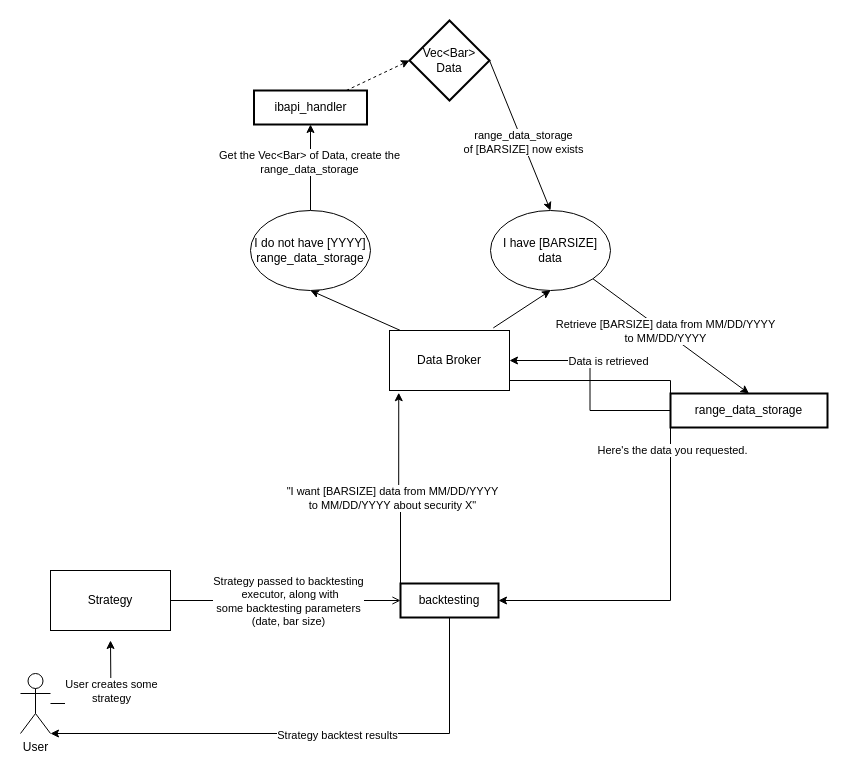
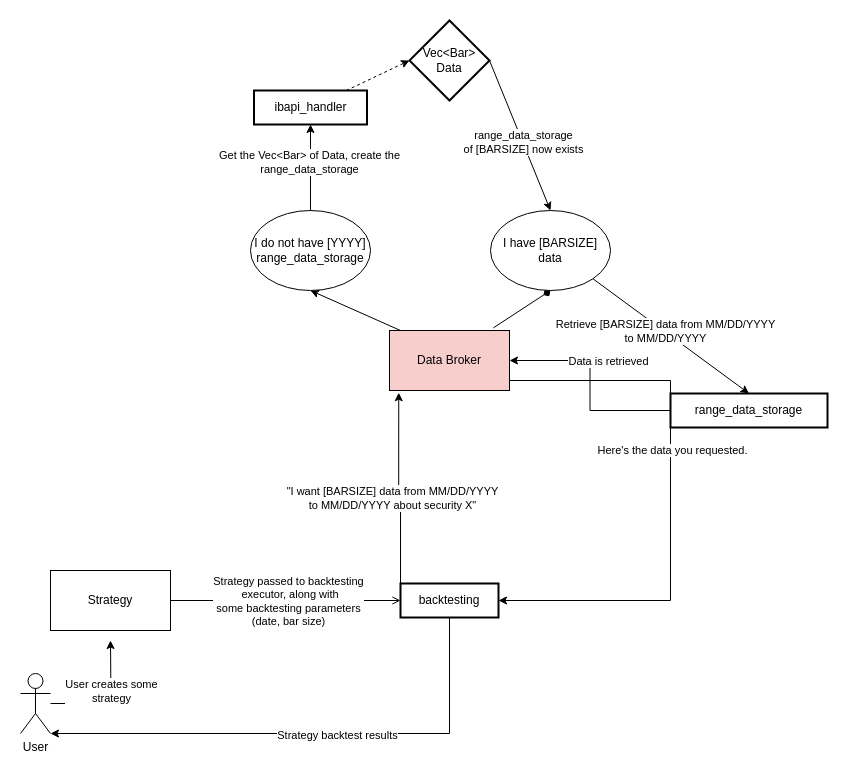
  <mxCell id="0" />
  <mxCell id="1" parent="0" />
  <mxCell id="2" style="edgeStyle=orthogonalEdgeStyle;rounded=0;orthogonalLoop=1;jettySize=auto;html=1;exitX=0.5;exitY=0;exitDx=0;exitDy=0;" edge="1" parent="1" source="5"><mxGeometry relative="1" as="geometry"><mxPoint x="449.31" y="583.276" as="targetPoint" /></mxGeometry></mxCell>
  <mxCell id="3" style="edgeStyle=orthogonalEdgeStyle;rounded=0;orthogonalLoop=1;jettySize=auto;html=1;entryX=1;entryY=1;entryDx=0;entryDy=0;entryPerimeter=0;" edge="1" parent="1" source="5" target="18"><mxGeometry relative="1" as="geometry"><mxPoint x="90" y="750" as="targetPoint" /><Array as="points"><mxPoint x="449" y="733" /></Array></mxGeometry></mxCell>
  <mxCell id="4" value="&lt;div&gt;Strategy backtest results&lt;/div&gt;" style="edgeLabel;html=1;align=center;verticalAlign=middle;resizable=0;points=[];" vertex="1" connectable="0" parent="3"><mxGeometry x="-0.109" y="1" relative="1" as="geometry"><mxPoint as="offset" /></mxGeometry></mxCell>
  <mxCell id="5" value="backtesting" style="whiteSpace=wrap;strokeWidth=2;" parent="1" vertex="1"><mxGeometry x="400" y="583" width="98" height="34" as="geometry" /></mxCell>
  <mxCell id="6" value="" style="rounded=0;orthogonalLoop=1;jettySize=auto;html=1;entryX=0;entryY=0.5;entryDx=0;entryDy=0;dashed=1;" edge="1" parent="1" source="7" target="32"><mxGeometry relative="1" as="geometry" /></mxCell>
  <mxCell id="7" value="ibapi_handler" style="whiteSpace=wrap;strokeWidth=2;" parent="1" vertex="1"><mxGeometry x="253.5" y="90" width="113" height="34" as="geometry" /></mxCell>
  <mxCell id="8" style="edgeStyle=orthogonalEdgeStyle;rounded=0;orthogonalLoop=1;jettySize=auto;html=1;entryX=0;entryY=0;entryDx=0;entryDy=0;startArrow=classic;startFill=1;endArrow=none;endFill=0;exitX=0.077;exitY=1.037;exitDx=0;exitDy=0;exitPerimeter=0;" edge="1" parent="1" source="21" target="5"><mxGeometry relative="1" as="geometry" /></mxCell>
  <mxCell id="9" value="&lt;div&gt;&quot;I want [BARSIZE] data from MM/DD/YYYY&lt;/div&gt;&lt;div&gt;to MM/DD/YYYY about security X&quot;&lt;br&gt;&lt;/div&gt;" style="edgeLabel;html=1;align=center;verticalAlign=middle;resizable=0;points=[];" vertex="1" connectable="0" parent="8"><mxGeometry x="0.129" y="1" relative="1" as="geometry"><mxPoint x="-10" y="-2" as="offset" /></mxGeometry></mxCell>
  <mxCell id="10" style="edgeStyle=orthogonalEdgeStyle;rounded=0;orthogonalLoop=1;jettySize=auto;html=1;entryX=1;entryY=0.5;entryDx=0;entryDy=0;" edge="1" parent="1" source="12" target="21"><mxGeometry relative="1" as="geometry" /></mxCell>
  <mxCell id="11" value="Data is retrieved" style="edgeLabel;html=1;align=center;verticalAlign=middle;resizable=0;points=[];" vertex="1" connectable="0" parent="10"><mxGeometry x="0.319" y="-1" relative="1" as="geometry"><mxPoint x="26" y="1" as="offset" /></mxGeometry></mxCell>
  <mxCell id="12" value="range_data_storage" style="whiteSpace=wrap;strokeWidth=2;" parent="1" vertex="1"><mxGeometry x="670" y="393" width="157" height="34" as="geometry" /></mxCell>
  <mxCell id="13" style="edgeStyle=orthogonalEdgeStyle;rounded=0;orthogonalLoop=1;jettySize=auto;html=1;entryX=0;entryY=0.5;entryDx=0;entryDy=0;endArrow=open;" edge="1" parent="1" source="15" target="5"><mxGeometry relative="1" as="geometry" /></mxCell>
  <mxCell id="14" value="&lt;div&gt;Strategy passed to backtesting&lt;/div&gt;&lt;div&gt;&amp;nbsp;executor, along with&lt;/div&gt;&lt;div&gt;some backtesting parameters&lt;/div&gt;&lt;div&gt;(date, bar size)&lt;br&gt;&lt;/div&gt;" style="edgeLabel;html=1;align=center;verticalAlign=middle;resizable=0;points=[];" vertex="1" connectable="0" parent="13"><mxGeometry x="0.076" y="1" relative="1" as="geometry"><mxPoint x="-7" y="1" as="offset" /></mxGeometry></mxCell>
  <mxCell id="15" value="&lt;div&gt;Strategy&lt;/div&gt;" style="rounded=0;whiteSpace=wrap;html=1;" vertex="1" parent="1"><mxGeometry x="50" y="570" width="120" height="60" as="geometry" /></mxCell>
  <mxCell id="16" style="edgeStyle=orthogonalEdgeStyle;rounded=0;orthogonalLoop=1;jettySize=auto;html=1;" edge="1" parent="1" source="18"><mxGeometry relative="1" as="geometry"><mxPoint x="110" y="640" as="targetPoint" /></mxGeometry></mxCell>
  <mxCell id="17" value="&lt;div&gt;User creates some&lt;/div&gt;&lt;div&gt;strategy&lt;br&gt;&lt;/div&gt;" style="edgeLabel;html=1;align=center;verticalAlign=middle;resizable=0;points=[];" vertex="1" connectable="0" parent="16"><mxGeometry x="-0.072" y="-1" relative="1" as="geometry"><mxPoint x="3" y="-14" as="offset" /></mxGeometry></mxCell>
  <mxCell id="18" value="&lt;div&gt;User&lt;/div&gt;&lt;div&gt;&lt;br&gt;&lt;/div&gt;" style="shape=umlActor;verticalLabelPosition=bottom;verticalAlign=top;html=1;outlineConnect=0;" vertex="1" parent="1"><mxGeometry y="673" width="30" height="60" as="geometry" x="20" /></mxCell>
  <mxCell id="19" style="edgeStyle=orthogonalEdgeStyle;rounded=0;orthogonalLoop=1;jettySize=auto;html=1;exitX=1;exitY=0.75;exitDx=0;exitDy=0;entryX=1;entryY=0.5;entryDx=0;entryDy=0;" edge="1" parent="1" source="21" target="5"><mxGeometry relative="1" as="geometry"><Array as="points"><mxPoint x="509" y="380" /><mxPoint x="670" y="380" /><mxPoint x="670" y="600" /></Array></mxGeometry></mxCell>
  <mxCell id="20" value="Here's the data you requested." style="edgeLabel;html=1;align=center;verticalAlign=middle;resizable=0;points=[];" vertex="1" connectable="0" parent="19"><mxGeometry x="-0.158" y="1" relative="1" as="geometry"><mxPoint as="offset" /></mxGeometry></mxCell>
- <mxCell id="21" value="&lt;div&gt;Data Broker&lt;/div&gt;" style="rounded=0;whiteSpace=wrap;html=1;" vertex="1" parent="1"><mxGeometry x="389" y="330" width="120" height="60" as="geometry" /></mxCell>
+ <mxCell id="21" value="&lt;div&gt;Data Broker&lt;/div&gt;" style="rounded=0;whiteSpace=wrap;html=1;fillColor=#f8cecc;" vertex="1" parent="1"><mxGeometry x="389" y="330" width="120" height="60" as="geometry" /></mxCell>
  <mxCell id="22" value="" style="endArrow=classic;html=1;rounded=0;entryX=0.5;entryY=1;entryDx=0;entryDy=0;" edge="1" parent="1" target="25"><mxGeometry width="50" height="50" relative="1" as="geometry"><mxPoint x="400" y="330" as="sourcePoint" /><mxPoint x="300" y="210" as="targetPoint" /></mxGeometry></mxCell>
  <mxCell id="23" style="edgeStyle=orthogonalEdgeStyle;rounded=0;orthogonalLoop=1;jettySize=auto;html=1;entryX=0.5;entryY=1;entryDx=0;entryDy=0;" edge="1" parent="1" source="25" target="7"><mxGeometry relative="1" as="geometry" /></mxCell>
  <mxCell id="24" value="&lt;div&gt;Get the Vec&amp;lt;Bar&amp;gt; of Data, create the &lt;br&gt;&lt;/div&gt;&lt;div&gt;range_data_storage&lt;/div&gt;" style="edgeLabel;html=1;align=center;verticalAlign=middle;resizable=0;points=[];" vertex="1" connectable="0" parent="23"><mxGeometry x="0.135" y="2" relative="1" as="geometry"><mxPoint as="offset" /></mxGeometry></mxCell>
  <mxCell id="25" value="&lt;div&gt;I do not have [YYYY]&lt;/div&gt;&lt;div&gt;range_data_storage&lt;br&gt;&lt;/div&gt;" style="ellipse;whiteSpace=wrap;html=1;" vertex="1" parent="1"><mxGeometry x="250" y="210" width="120" height="80" as="geometry" /></mxCell>
- <mxCell id="26" value="" style="endArrow=classic;html=1;rounded=0;exitX=0.865;exitY=-0.043;exitDx=0;exitDy=0;exitPerimeter=0;entryX=0.5;entryY=1;entryDx=0;entryDy=0;" edge="1" parent="1" source="21" target="29"><mxGeometry width="50" height="50" relative="1" as="geometry"><mxPoint x="479" y="320" as="sourcePoint" /><mxPoint x="550" y="280" as="targetPoint" /></mxGeometry></mxCell>
+ <mxCell id="26" value="" style="endArrow=diamond;html=1;rounded=0;exitX=0.865;exitY=-0.043;exitDx=0;exitDy=0;exitPerimeter=0;entryX=0.5;entryY=1;entryDx=0;entryDy=0;" edge="1" parent="1" source="21" target="29"><mxGeometry width="50" height="50" relative="1" as="geometry"><mxPoint x="479" y="320" as="sourcePoint" /><mxPoint x="550" y="280" as="targetPoint" /></mxGeometry></mxCell>
  <mxCell id="27" style="rounded=0;orthogonalLoop=1;jettySize=auto;html=1;exitX=1;exitY=1;exitDx=0;exitDy=0;entryX=0.5;entryY=0;entryDx=0;entryDy=0;strokeColor=default;" edge="1" parent="1" source="29" target="12"><mxGeometry relative="1" as="geometry" /></mxCell>
  <mxCell id="28" value="&lt;div&gt;Retrieve [BARSIZE] data from MM/DD/YYYY&lt;/div&gt;&lt;div&gt;to MM/DD/YYYY&lt;br&gt;&lt;/div&gt;" style="edgeLabel;html=1;align=center;verticalAlign=middle;resizable=0;points=[];" vertex="1" connectable="0" parent="27"><mxGeometry x="-0.083" y="1" relative="1" as="geometry"><mxPoint as="offset" /></mxGeometry></mxCell>
  <mxCell id="29" value="&lt;div&gt;I have [BARSIZE]&lt;/div&gt;&lt;div&gt;data&lt;br&gt;&lt;/div&gt;" style="ellipse;whiteSpace=wrap;html=1;" vertex="1" parent="1"><mxGeometry x="490" y="210" width="120" height="80" as="geometry" /></mxCell>
  <mxCell id="30" style="rounded=0;orthogonalLoop=1;jettySize=auto;html=1;exitX=1;exitY=0.5;exitDx=0;exitDy=0;entryX=0.5;entryY=0;entryDx=0;entryDy=0;" edge="1" parent="1" source="32" target="29"><mxGeometry relative="1" as="geometry"><mxPoint x="540" y="100" as="targetPoint" /></mxGeometry></mxCell>
  <mxCell id="31" value="&lt;div&gt;range_data_storage&lt;/div&gt;&lt;div&gt;of [BARSIZE] now exists&lt;/div&gt;" style="edgeLabel;html=1;align=center;verticalAlign=middle;resizable=0;points=[];" vertex="1" connectable="0" parent="30"><mxGeometry x="0.081" relative="1" as="geometry"><mxPoint as="offset" /></mxGeometry></mxCell>
  <mxCell id="32" value="&lt;div&gt;Vec&amp;lt;Bar&amp;gt;&lt;/div&gt;&lt;div&gt;Data&lt;br&gt;&lt;/div&gt;" style="rhombus;whiteSpace=wrap;html=1;strokeWidth=2;" vertex="1" parent="1"><mxGeometry x="409" y="20" width="80" height="80" as="geometry" /></mxCell>
